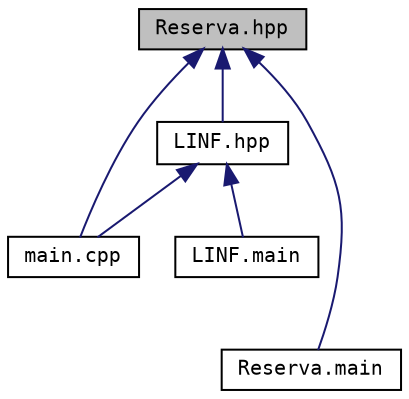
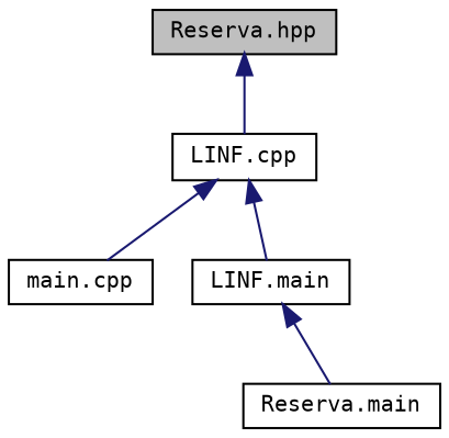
  digraph {
    fontname="DejaVu Sans Mono"
    node [color=black fillcolor=white fontname="DejaVu Sans Mono" fontsize=10 shape=record style=filled]
    edge [color=midnightblue dir=back fontname="DejaVu Sans Mono" fontsize=10 labelfontname=Helvetica labelfontsize=10 style=solid]
    n1 [fillcolor=grey75 fontcolor=black height=0.2 label="Reserva.hpp" width=0.4]
-   n2 [height=0.2 label="LINF.hpp" width=0.4]
+   n2 [height=0.2 label="LINF.cpp" width=0.4]
    n3 [height=0.2 label="main.cpp" width=0.4]
    n4 [height=0.2 label="Reserva.main" width=0.4]
    n5 [height=0.2 label="LINF.main" width=0.4]
    n1 -> n2
-   n1 -> n3
-   n1 -> n4
+   n5 -> n4
    n2 -> n3
    n2 -> n5
  }
